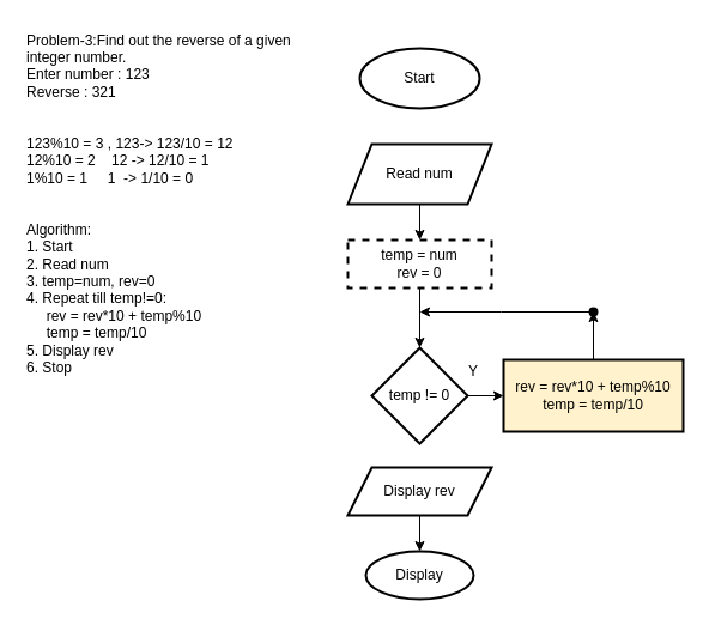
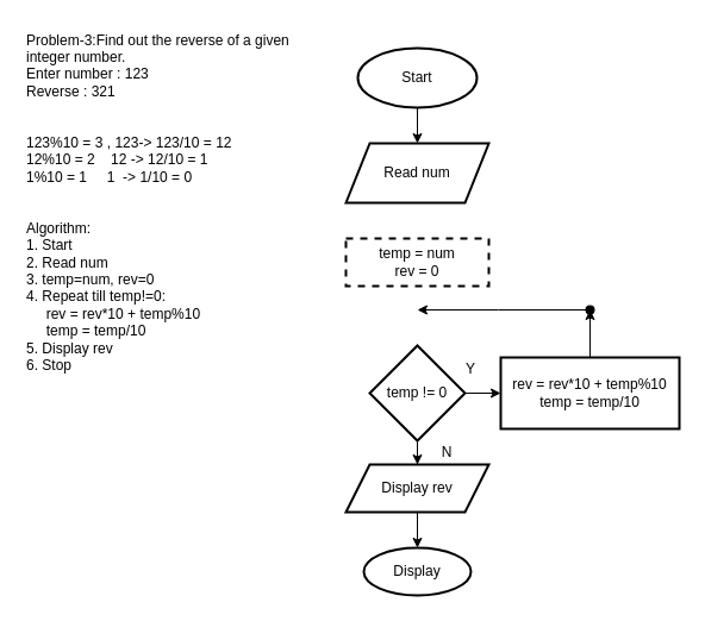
  <mxCell id="0" />
  <mxCell id="1" parent="0" />
  <mxCell id="2" value="Problem-3:Find out the reverse of a given integer number.&lt;br&gt;Enter number : 123&lt;br&gt;Reverse : 321&amp;nbsp;&lt;br&gt;&lt;br&gt;&lt;br&gt;123%10 = 3 , 123-&amp;gt; 123/10 = 12&lt;br&gt;12%10 = 2&amp;nbsp; &amp;nbsp; 12 -&amp;gt; 12/10 = 1&lt;br&gt;1%10 = 1&amp;nbsp; &amp;nbsp; &amp;nbsp;1&amp;nbsp; -&amp;gt; 1/10 = 0&lt;br&gt;&lt;br&gt;&lt;br&gt;Algorithm:&lt;br&gt;1. Start&amp;nbsp;&lt;br&gt;2. Read num&amp;nbsp;&lt;br&gt;3. temp=num, rev=0&lt;br&gt;4. Repeat till temp!=0:&lt;br&gt;&amp;nbsp; &amp;nbsp; &amp;nbsp;rev = rev*10 + temp%10&lt;br&gt;&amp;nbsp;&amp;nbsp;&amp;nbsp;&amp;nbsp; temp = temp/10&lt;br&gt;5. Display rev&amp;nbsp;&lt;br&gt;6. Stop" style="text;html=1;align=left;verticalAlign=middle;whiteSpace=wrap;rounded=0;" vertex="1" parent="1"><mxGeometry x="20" y="20" width="230" height="300" as="geometry" /></mxCell>
+ <mxCell id="3" value="" style="edgeStyle=orthogonalEdgeStyle;rounded=0;orthogonalLoop=1;jettySize=auto;html=1;" edge="1" parent="1" source="4" target="6"><mxGeometry relative="1" as="geometry" /></mxCell>
  <mxCell id="4" value="Start" style="strokeWidth=2;html=1;shape=mxgraph.flowchart.start_1;whiteSpace=wrap;" vertex="1" parent="1"><mxGeometry x="300" y="40" width="100" height="50" as="geometry" /></mxCell>
- <mxCell id="5" value="" style="edgeStyle=orthogonalEdgeStyle;rounded=0;orthogonalLoop=1;jettySize=auto;html=1;" edge="1" parent="1" source="6" target="8"><mxGeometry relative="1" as="geometry" /></mxCell>
  <mxCell id="6" value="Read num" style="shape=parallelogram;perimeter=parallelogramPerimeter;whiteSpace=wrap;html=1;fixedSize=1;strokeWidth=2;" vertex="1" parent="1"><mxGeometry x="290" y="120" width="120" height="50" as="geometry" /></mxCell>
- <mxCell id="7" value="" style="edgeStyle=orthogonalEdgeStyle;rounded=0;orthogonalLoop=1;jettySize=auto;html=1;" edge="1" parent="1" source="8" target="11"><mxGeometry relative="1" as="geometry" /></mxCell>
  <mxCell id="8" value="temp = num&lt;br&gt;rev = 0" style="whiteSpace=wrap;html=1;strokeWidth=2;dashed=1;" vertex="1" parent="1"><mxGeometry x="290" y="200" width="120" height="40" as="geometry" /></mxCell>
  <mxCell id="9" value="" style="edgeStyle=orthogonalEdgeStyle;rounded=0;orthogonalLoop=1;jettySize=auto;html=1;" edge="1" parent="1" source="11" target="13"><mxGeometry relative="1" as="geometry" /></mxCell>
+ <mxCell id="10" value="" style="edgeStyle=orthogonalEdgeStyle;rounded=0;orthogonalLoop=1;jettySize=auto;html=1;" edge="1" parent="1" source="11" target="18"><mxGeometry relative="1" as="geometry" /></mxCell>
  <mxCell id="11" value="temp != 0" style="rhombus;whiteSpace=wrap;html=1;strokeWidth=2;" vertex="1" parent="1"><mxGeometry x="310" y="290" width="80" height="80" as="geometry" /></mxCell>
  <mxCell id="12" value="" style="edgeStyle=orthogonalEdgeStyle;rounded=0;orthogonalLoop=1;jettySize=auto;html=1;" edge="1" parent="1" source="13" target="15"><mxGeometry relative="1" as="geometry" /></mxCell>
- <mxCell id="13" value="rev = rev*10 + temp%10&lt;br&gt;temp = temp/10" style="whiteSpace=wrap;html=1;strokeWidth=2;fillColor=#fff2cc;" vertex="1" parent="1"><mxGeometry x="420" y="300" width="150" height="60" as="geometry" /></mxCell>
+ <mxCell id="13" value="rev = rev*10 + temp%10&lt;br&gt;temp = temp/10" style="whiteSpace=wrap;html=1;strokeWidth=2;" vertex="1" parent="1"><mxGeometry x="420" y="300" width="150" height="60" as="geometry" /></mxCell>
  <mxCell id="14" style="edgeStyle=orthogonalEdgeStyle;rounded=0;orthogonalLoop=1;jettySize=auto;html=1;" edge="1" parent="1" source="15"><mxGeometry relative="1" as="geometry"><mxPoint x="350" y="260" as="targetPoint" /></mxGeometry></mxCell>
  <mxCell id="15" value="" style="shape=waypoint;sketch=0;size=6;pointerEvents=1;points=[];fillColor=default;resizable=0;rotatable=0;perimeter=centerPerimeter;snapToPoint=1;strokeWidth=2;" vertex="1" parent="1"><mxGeometry x="485" y="250" width="20" height="20" as="geometry" /></mxCell>
  <mxCell id="16" value="Y" style="text;html=1;align=center;verticalAlign=middle;whiteSpace=wrap;rounded=0;" vertex="1" parent="1"><mxGeometry x="370" y="300" width="50" height="20" as="geometry" /></mxCell>
  <mxCell id="17" value="" style="edgeStyle=orthogonalEdgeStyle;rounded=0;orthogonalLoop=1;jettySize=auto;html=1;" edge="1" parent="1" source="18" target="20"><mxGeometry relative="1" as="geometry" /></mxCell>
  <mxCell id="18" value="Display rev" style="shape=parallelogram;perimeter=parallelogramPerimeter;whiteSpace=wrap;html=1;fixedSize=1;strokeWidth=2;" vertex="1" parent="1"><mxGeometry x="290" y="390" width="120" height="40" as="geometry" /></mxCell>
+ <mxCell id="19" value="N" style="text;html=1;align=center;verticalAlign=middle;whiteSpace=wrap;rounded=0;" vertex="1" parent="1"><mxGeometry x="350" y="370" width="50" height="20" as="geometry" /></mxCell>
  <mxCell id="20" value="Display" style="strokeWidth=2;html=1;shape=mxgraph.flowchart.start_1;whiteSpace=wrap;" vertex="1" parent="1"><mxGeometry x="305" y="460" width="90" height="40" as="geometry" /></mxCell>
